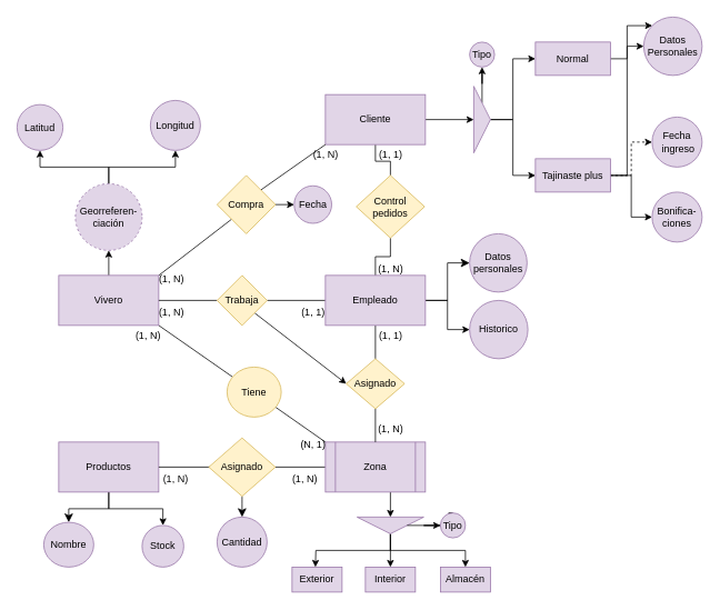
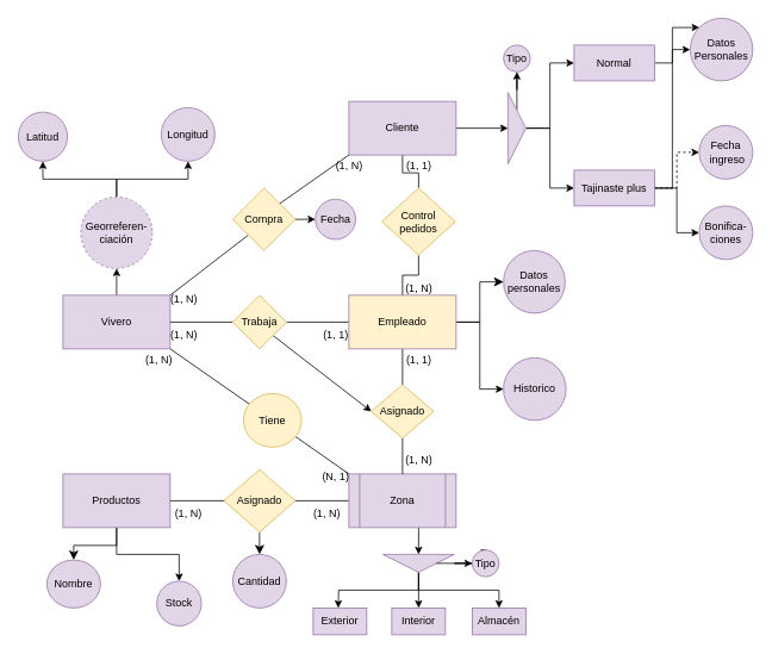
  <mxCell id="0" />
  <mxCell id="1" parent="0" />
  <mxCell id="2" style="rounded=0;orthogonalLoop=1;jettySize=auto;html=1;exitX=1;exitY=0.5;exitDx=0;exitDy=0;entryX=0;entryY=0.5;entryDx=0;entryDy=0;endArrow=none;endFill=0;" parent="1" target="16" edge="1"><mxGeometry relative="1" as="geometry"><mxPoint x="272" y="560" as="sourcePoint" /></mxGeometry></mxCell>
  <mxCell id="3" style="rounded=0;orthogonalLoop=1;jettySize=auto;html=1;endArrow=none;endFill=0;exitX=1;exitY=1;exitDx=0;exitDy=0;" parent="1" source="6" target="19" edge="1"><mxGeometry relative="1" as="geometry"><mxPoint x="468" y="390" as="sourcePoint" /></mxGeometry></mxCell>
  <mxCell id="4" style="edgeStyle=orthogonalEdgeStyle;rounded=0;orthogonalLoop=1;jettySize=auto;html=1;exitX=0.5;exitY=0;exitDx=0;exitDy=0;entryX=0.5;entryY=1;entryDx=0;entryDy=0;" parent="1" source="6" target="30" edge="1"><mxGeometry relative="1" as="geometry" /></mxCell>
  <mxCell id="5" style="rounded=0;orthogonalLoop=1;jettySize=auto;html=1;exitX=1;exitY=0;exitDx=0;exitDy=0;entryX=0;entryY=1;entryDx=0;entryDy=0;endArrow=none;endFill=0;" parent="1" source="6" target="59" edge="1"><mxGeometry relative="1" as="geometry" /></mxCell>
  <mxCell id="6" value="Vivero" style="whiteSpace=wrap;html=1;fillColor=#e1d5e7;strokeColor=#9673a6;" parent="1" vertex="1"><mxGeometry x="70" y="330" width="120" height="60" as="geometry" /></mxCell>
  <mxCell id="7" style="edgeStyle=orthogonalEdgeStyle;rounded=0;orthogonalLoop=1;jettySize=auto;html=1;" parent="1" source="9" target="52" edge="1"><mxGeometry relative="1" as="geometry" /></mxCell>
  <mxCell id="8" style="edgeStyle=orthogonalEdgeStyle;rounded=0;orthogonalLoop=1;jettySize=auto;html=1;exitX=0.5;exitY=1;exitDx=0;exitDy=0;entryX=0.5;entryY=0;entryDx=0;entryDy=0;fontSize=12;startSize=8;endSize=8;" edge="1" parent="1" source="9" target="80"><mxGeometry relative="1" as="geometry" /></mxCell>
  <mxCell id="9" value="Productos" style="whiteSpace=wrap;html=1;fillColor=#e1d5e7;strokeColor=#9673a6;" parent="1" vertex="1"><mxGeometry x="70" y="530" width="120" height="60" as="geometry" /></mxCell>
  <mxCell id="10" value="&lt;div&gt;Exterior&lt;/div&gt;" style="whiteSpace=wrap;html=1;fillColor=#e1d5e7;strokeColor=#9673a6;" parent="1" vertex="1"><mxGeometry x="350" y="680" width="60" height="30" as="geometry" /></mxCell>
  <mxCell id="11" value="Interior" style="whiteSpace=wrap;html=1;fillColor=#e1d5e7;strokeColor=#9673a6;" parent="1" vertex="1"><mxGeometry x="438" y="680" width="60" height="30" as="geometry" /></mxCell>
  <mxCell id="12" value="Almacén" style="whiteSpace=wrap;html=1;fillColor=#e1d5e7;strokeColor=#9673a6;" parent="1" vertex="1"><mxGeometry x="528" y="680" width="60" height="30" as="geometry" /></mxCell>
  <mxCell id="13" style="edgeStyle=orthogonalEdgeStyle;rounded=0;orthogonalLoop=1;jettySize=auto;html=1;exitX=0;exitY=0.5;exitDx=0;exitDy=0;entryX=1;entryY=0.5;entryDx=0;entryDy=0;endArrow=none;endFill=0;" parent="1" source="16" target="9" edge="1"><mxGeometry relative="1" as="geometry" /></mxCell>
  <mxCell id="14" style="rounded=0;orthogonalLoop=1;jettySize=auto;html=1;exitX=1;exitY=0.5;exitDx=0;exitDy=0;entryX=0;entryY=0.5;entryDx=0;entryDy=0;endArrow=none;endFill=0;" parent="1" source="16" target="27" edge="1"><mxGeometry relative="1" as="geometry" /></mxCell>
  <mxCell id="15" style="edgeStyle=none;curved=1;rounded=0;orthogonalLoop=1;jettySize=auto;html=1;exitX=0.5;exitY=1;exitDx=0;exitDy=0;entryX=0.5;entryY=0;entryDx=0;entryDy=0;fontSize=12;startSize=8;endSize=8;" edge="1" parent="1" source="16" target="81"><mxGeometry relative="1" as="geometry" /></mxCell>
  <mxCell id="16" value="Asignado" style="rhombus;whiteSpace=wrap;html=1;fillColor=#fff2cc;strokeColor=#d6b656;" parent="1" vertex="1"><mxGeometry x="250" y="525" width="80" height="70" as="geometry" /></mxCell>
  <mxCell id="17" style="edgeStyle=orthogonalEdgeStyle;rounded=0;orthogonalLoop=1;jettySize=auto;html=1;entryX=0;entryY=0.5;entryDx=0;entryDy=0;" parent="1" target="24" edge="1"><mxGeometry relative="1" as="geometry"><mxPoint x="468" y="590" as="sourcePoint" /></mxGeometry></mxCell>
  <mxCell id="18" style="rounded=0;orthogonalLoop=1;jettySize=auto;html=1;entryX=0;entryY=0;entryDx=0;entryDy=0;endArrow=none;endFill=0;" parent="1" source="19" target="27" edge="1"><mxGeometry relative="1" as="geometry"><mxPoint x="468" y="530" as="targetPoint" /></mxGeometry></mxCell>
  <mxCell id="19" value="Tiene" style="ellipse;whiteSpace=wrap;html=1;fillColor=#fff2cc;strokeColor=#d6b656;" parent="1" vertex="1"><mxGeometry x="272" y="440" width="65" height="60" as="geometry" /></mxCell>
  <mxCell id="20" style="edgeStyle=orthogonalEdgeStyle;rounded=0;orthogonalLoop=1;jettySize=auto;html=1;exitX=0.5;exitY=0;exitDx=0;exitDy=0;" parent="1" source="26" edge="1"><mxGeometry relative="1" as="geometry"><mxPoint x="538" y="630" as="targetPoint" /></mxGeometry></mxCell>
  <mxCell id="21" style="edgeStyle=orthogonalEdgeStyle;rounded=0;orthogonalLoop=1;jettySize=auto;html=1;exitX=1;exitY=0.5;exitDx=0;exitDy=0;entryX=0.5;entryY=0;entryDx=0;entryDy=0;" parent="1" source="24" edge="1"><mxGeometry relative="1" as="geometry"><mxPoint x="378" y="680" as="targetPoint" /></mxGeometry></mxCell>
  <mxCell id="22" style="edgeStyle=orthogonalEdgeStyle;rounded=0;orthogonalLoop=1;jettySize=auto;html=1;entryX=0.5;entryY=0;entryDx=0;entryDy=0;" parent="1" source="24" target="11" edge="1"><mxGeometry relative="1" as="geometry" /></mxCell>
  <mxCell id="23" style="edgeStyle=orthogonalEdgeStyle;rounded=0;orthogonalLoop=1;jettySize=auto;html=1;exitX=1;exitY=0.5;exitDx=0;exitDy=0;entryX=0.5;entryY=0;entryDx=0;entryDy=0;" parent="1" source="24" target="12" edge="1"><mxGeometry relative="1" as="geometry" /></mxCell>
  <mxCell id="24" value="" style="triangle;whiteSpace=wrap;html=1;rotation=90;fillColor=#e1d5e7;strokeColor=#9673a6;" parent="1" vertex="1"><mxGeometry x="458" y="590" width="20" height="80" as="geometry" /></mxCell>
  <mxCell id="25" value="" style="edgeStyle=orthogonalEdgeStyle;rounded=0;orthogonalLoop=1;jettySize=auto;html=1;exitX=0.5;exitY=0;exitDx=0;exitDy=0;" parent="1" source="24" target="26" edge="1"><mxGeometry relative="1" as="geometry"><mxPoint x="538" y="630" as="targetPoint" /><mxPoint x="488" y="630" as="sourcePoint" /></mxGeometry></mxCell>
  <mxCell id="26" value="Tipo" style="ellipse;whiteSpace=wrap;html=1;fillColor=#e1d5e7;strokeColor=#9673a6;" parent="1" vertex="1"><mxGeometry x="528" y="615" width="30" height="30" as="geometry" /></mxCell>
  <mxCell id="27" value="Zona" style="shape=process;whiteSpace=wrap;html=1;backgroundOutline=1;fillColor=#e1d5e7;strokeColor=#9673a6;" parent="1" vertex="1"><mxGeometry x="390" y="530" width="120" height="60" as="geometry" /></mxCell>
  <mxCell id="28" style="edgeStyle=orthogonalEdgeStyle;rounded=0;orthogonalLoop=1;jettySize=auto;html=1;exitX=0.5;exitY=0;exitDx=0;exitDy=0;entryX=0.5;entryY=1;entryDx=0;entryDy=0;" parent="1" source="30" target="31" edge="1"><mxGeometry relative="1" as="geometry" /></mxCell>
  <mxCell id="29" style="edgeStyle=orthogonalEdgeStyle;rounded=0;orthogonalLoop=1;jettySize=auto;html=1;entryX=0.5;entryY=1;entryDx=0;entryDy=0;exitX=0.5;exitY=0;exitDx=0;exitDy=0;" parent="1" source="30" target="32" edge="1"><mxGeometry relative="1" as="geometry" /></mxCell>
  <mxCell id="30" value="&lt;div&gt;Georreferen-&lt;/div&gt;&lt;div&gt;ciación&lt;/div&gt;" style="ellipse;whiteSpace=wrap;html=1;fillColor=#e1d5e7;strokeColor=#9673a6;dashed=1;" parent="1" vertex="1"><mxGeometry x="90" y="220" width="80" height="80" as="geometry" /></mxCell>
  <mxCell id="31" value="Latitud" style="ellipse;whiteSpace=wrap;html=1;fillColor=#e1d5e7;strokeColor=#9673a6;" parent="1" vertex="1"><mxGeometry x="20" y="125" width="55" height="55" as="geometry" /></mxCell>
  <mxCell id="32" value="Longitud" style="ellipse;whiteSpace=wrap;html=1;fillColor=#e1d5e7;strokeColor=#9673a6;" parent="1" vertex="1"><mxGeometry x="180" y="120" width="60" height="60" as="geometry" /></mxCell>
  <mxCell id="33" value="(1, N)" style="text;html=1;align=center;verticalAlign=middle;resizable=0;points=[];autosize=1;strokeColor=none;fillColor=none;" parent="1" vertex="1"><mxGeometry x="152" y="388" width="50" height="30" as="geometry" /></mxCell>
  <mxCell id="34" value="(N, 1)" style="text;html=1;align=center;verticalAlign=middle;resizable=0;points=[];autosize=1;strokeColor=none;fillColor=none;" parent="1" vertex="1"><mxGeometry x="350" y="518" width="50" height="30" as="geometry" /></mxCell>
  <mxCell id="35" value="(1, N)" style="text;html=1;align=center;verticalAlign=middle;resizable=0;points=[];autosize=1;strokeColor=none;fillColor=none;" parent="1" vertex="1"><mxGeometry x="340" y="560" width="50" height="30" as="geometry" /></mxCell>
  <mxCell id="36" value="(1, N)" style="text;html=1;align=center;verticalAlign=middle;resizable=0;points=[];autosize=1;strokeColor=none;fillColor=none;" parent="1" vertex="1"><mxGeometry x="185" y="560" width="50" height="30" as="geometry" /></mxCell>
  <mxCell id="37" style="edgeStyle=orthogonalEdgeStyle;rounded=0;orthogonalLoop=1;jettySize=auto;html=1;exitX=0;exitY=0.5;exitDx=0;exitDy=0;entryX=1;entryY=0.5;entryDx=0;entryDy=0;endArrow=none;endFill=0;" parent="1" source="42" target="45" edge="1"><mxGeometry relative="1" as="geometry" /></mxCell>
  <mxCell id="38" style="rounded=0;orthogonalLoop=1;jettySize=auto;html=1;exitX=0.5;exitY=1;exitDx=0;exitDy=0;entryX=0.5;entryY=0;entryDx=0;entryDy=0;endArrow=none;endFill=0;" parent="1" source="42" target="49" edge="1"><mxGeometry relative="1" as="geometry"><mxPoint x="728" y="390" as="sourcePoint" /></mxGeometry></mxCell>
  <mxCell id="39" style="edgeStyle=orthogonalEdgeStyle;rounded=0;orthogonalLoop=1;jettySize=auto;html=1;exitX=1;exitY=0.5;exitDx=0;exitDy=0;entryX=0;entryY=0.5;entryDx=0;entryDy=0;" parent="1" source="42" target="53" edge="1"><mxGeometry relative="1" as="geometry" /></mxCell>
  <mxCell id="40" style="edgeStyle=orthogonalEdgeStyle;rounded=0;orthogonalLoop=1;jettySize=auto;html=1;exitX=0.5;exitY=0;exitDx=0;exitDy=0;entryX=0.5;entryY=1;entryDx=0;entryDy=0;endArrow=none;endFill=0;" parent="1" source="42" target="77" edge="1"><mxGeometry relative="1" as="geometry" /></mxCell>
  <mxCell id="41" style="edgeStyle=orthogonalEdgeStyle;rounded=0;orthogonalLoop=1;jettySize=auto;html=1;exitX=1;exitY=0.5;exitDx=0;exitDy=0;entryX=0;entryY=0.5;entryDx=0;entryDy=0;fontSize=12;startSize=8;endSize=8;" edge="1" parent="1" source="42" target="82"><mxGeometry relative="1" as="geometry" /></mxCell>
- <mxCell id="42" value="Empleado" style="whiteSpace=wrap;html=1;fillColor=#e1d5e7;strokeColor=#9673a6;" parent="1" vertex="1"><mxGeometry x="390" y="330" width="120" height="60" as="geometry" /></mxCell>
+ <mxCell id="42" value="Empleado" style="whiteSpace=wrap;html=1;fillColor=#fff2cc;strokeColor=#9673a6;" parent="1" vertex="1"><mxGeometry x="390" y="330" width="120" height="60" as="geometry" /></mxCell>
  <mxCell id="43" style="edgeStyle=orthogonalEdgeStyle;rounded=0;orthogonalLoop=1;jettySize=auto;html=1;exitX=0;exitY=0.5;exitDx=0;exitDy=0;entryX=1;entryY=0.5;entryDx=0;entryDy=0;endArrow=none;endFill=0;" parent="1" source="45" target="6" edge="1"><mxGeometry relative="1" as="geometry" /></mxCell>
  <mxCell id="44" style="rounded=0;orthogonalLoop=1;jettySize=auto;html=1;entryX=0;entryY=0.5;entryDx=0;entryDy=0;exitX=1;exitY=1;exitDx=0;exitDy=0;" parent="1" source="45" target="49" edge="1"><mxGeometry relative="1" as="geometry"><mxPoint x="628" y="390" as="sourcePoint" /></mxGeometry></mxCell>
  <mxCell id="45" value="Trabaja" style="rhombus;whiteSpace=wrap;html=1;fillColor=#fff2cc;strokeColor=#d6b656;" parent="1" vertex="1"><mxGeometry x="260" y="330" width="60" height="60" as="geometry" /></mxCell>
  <mxCell id="46" value="(1, 1)" style="text;html=1;align=center;verticalAlign=middle;resizable=0;points=[];autosize=1;strokeColor=none;fillColor=none;" parent="1" vertex="1"><mxGeometry x="350" y="360" width="50" height="30" as="geometry" /></mxCell>
  <mxCell id="47" value="(1, N)" style="text;html=1;align=center;verticalAlign=middle;resizable=0;points=[];autosize=1;strokeColor=none;fillColor=none;" parent="1" vertex="1"><mxGeometry x="180" y="360" width="50" height="30" as="geometry" /></mxCell>
  <mxCell id="48" style="rounded=0;orthogonalLoop=1;jettySize=auto;html=1;exitX=0.5;exitY=1;exitDx=0;exitDy=0;entryX=0.5;entryY=0;entryDx=0;entryDy=0;endArrow=none;endFill=0;" parent="1" source="49" target="27" edge="1"><mxGeometry relative="1" as="geometry" /></mxCell>
  <mxCell id="49" value="Asignado" style="rhombus;whiteSpace=wrap;html=1;fillColor=#fff2cc;strokeColor=#d6b656;" parent="1" vertex="1"><mxGeometry x="415" y="430" width="70" height="60" as="geometry" /></mxCell>
  <mxCell id="50" value="(1, 1)" style="text;html=1;align=center;verticalAlign=middle;resizable=0;points=[];autosize=1;strokeColor=none;fillColor=none;" parent="1" vertex="1"><mxGeometry x="443" y="388" width="50" height="30" as="geometry" /></mxCell>
  <mxCell id="51" value="(1, N)" style="text;html=1;align=center;verticalAlign=middle;resizable=0;points=[];autosize=1;strokeColor=none;fillColor=none;" parent="1" vertex="1"><mxGeometry x="443" y="500" width="50" height="30" as="geometry" /></mxCell>
- <mxCell id="52" value="Stock" style="ellipse;whiteSpace=wrap;html=1;fillColor=#e1d5e7;strokeColor=#9673a6;" parent="1" vertex="1"><mxGeometry x="170" y="630" width="50" height="50" as="geometry" /></mxCell>
- <mxCell id="53" value="&lt;div&gt;Historico&lt;br&gt;&lt;/div&gt;" style="ellipse;whiteSpace=wrap;html=1;fillColor=#e1d5e7;strokeColor=#9673a6;" parent="1" vertex="1"><mxGeometry x="563" y="360" width="70" height="70" as="geometry" /></mxCell>
+ <mxCell id="52" value="Stock" style="ellipse;whiteSpace=wrap;html=1;fillColor=#e1d5e7;strokeColor=#9673a6;" parent="1" vertex="1"><mxGeometry x="175" y="650" width="50" height="50" as="geometry" /></mxCell>
+ <mxCell id="53" value="&lt;div&gt;Historico&lt;br&gt;&lt;/div&gt;" style="ellipse;whiteSpace=wrap;html=1;fillColor=#e1d5e7;strokeColor=#9673a6;" parent="1" vertex="1"><mxGeometry x="563" y="400" width="70" height="70" as="geometry" /></mxCell>
  <mxCell id="54" style="edgeStyle=orthogonalEdgeStyle;rounded=0;orthogonalLoop=1;jettySize=auto;html=1;exitX=1;exitY=0.5;exitDx=0;exitDy=0;entryX=0;entryY=0.5;entryDx=0;entryDy=0;" parent="1" source="56" target="65" edge="1"><mxGeometry relative="1" as="geometry" /></mxCell>
  <mxCell id="55" style="edgeStyle=orthogonalEdgeStyle;rounded=0;orthogonalLoop=1;jettySize=auto;html=1;exitX=0.5;exitY=1;exitDx=0;exitDy=0;entryX=0.5;entryY=0;entryDx=0;entryDy=0;endArrow=none;endFill=0;" parent="1" source="56" target="77" edge="1"><mxGeometry relative="1" as="geometry" /></mxCell>
  <mxCell id="56" value="Cliente" style="whiteSpace=wrap;html=1;fillColor=#e1d5e7;strokeColor=#9673a6;" parent="1" vertex="1"><mxGeometry x="390" y="113" width="120" height="60" as="geometry" /></mxCell>
  <mxCell id="57" style="rounded=0;orthogonalLoop=1;jettySize=auto;html=1;exitX=1;exitY=0;exitDx=0;exitDy=0;entryX=0;entryY=1;entryDx=0;entryDy=0;endArrow=none;endFill=0;" parent="1" source="59" target="56" edge="1"><mxGeometry relative="1" as="geometry" /></mxCell>
  <mxCell id="58" style="edgeStyle=orthogonalEdgeStyle;rounded=0;orthogonalLoop=1;jettySize=auto;html=1;exitX=1;exitY=0.5;exitDx=0;exitDy=0;entryX=0;entryY=0.5;entryDx=0;entryDy=0;" parent="1" source="59" target="74" edge="1"><mxGeometry relative="1" as="geometry" /></mxCell>
  <mxCell id="59" value="Compra" style="rhombus;whiteSpace=wrap;html=1;fillColor=#fff2cc;strokeColor=#d6b656;" parent="1" vertex="1"><mxGeometry x="260" y="210" width="70" height="70" as="geometry" /></mxCell>
  <mxCell id="60" value="(1, N)" style="text;html=1;align=center;verticalAlign=middle;resizable=0;points=[];autosize=1;strokeColor=none;fillColor=none;" parent="1" vertex="1"><mxGeometry x="180" y="320" width="50" height="30" as="geometry" /></mxCell>
  <mxCell id="61" value="(1, N)" style="text;html=1;align=center;verticalAlign=middle;resizable=0;points=[];autosize=1;strokeColor=none;fillColor=none;" parent="1" vertex="1"><mxGeometry x="365" y="170" width="50" height="30" as="geometry" /></mxCell>
  <mxCell id="62" style="edgeStyle=orthogonalEdgeStyle;rounded=0;orthogonalLoop=1;jettySize=auto;html=1;exitX=0.5;exitY=0;exitDx=0;exitDy=0;entryX=0.5;entryY=1;entryDx=0;entryDy=0;" parent="1" source="65" target="66" edge="1"><mxGeometry relative="1" as="geometry" /></mxCell>
  <mxCell id="63" style="edgeStyle=orthogonalEdgeStyle;rounded=0;orthogonalLoop=1;jettySize=auto;html=1;exitX=1;exitY=0.5;exitDx=0;exitDy=0;entryX=0;entryY=0.5;entryDx=0;entryDy=0;" parent="1" source="65" target="68" edge="1"><mxGeometry relative="1" as="geometry" /></mxCell>
  <mxCell id="64" style="edgeStyle=orthogonalEdgeStyle;rounded=0;orthogonalLoop=1;jettySize=auto;html=1;exitX=1;exitY=0.5;exitDx=0;exitDy=0;entryX=0;entryY=0.5;entryDx=0;entryDy=0;" parent="1" source="65" target="72" edge="1"><mxGeometry relative="1" as="geometry" /></mxCell>
  <mxCell id="65" value="" style="triangle;whiteSpace=wrap;html=1;rotation=0;fillColor=#e1d5e7;strokeColor=#9673a6;" parent="1" vertex="1"><mxGeometry x="568" y="103" width="20" height="80" as="geometry" /></mxCell>
  <mxCell id="66" value="Tipo" style="ellipse;whiteSpace=wrap;html=1;fillColor=#e1d5e7;strokeColor=#9673a6;" parent="1" vertex="1"><mxGeometry x="563" y="50" width="30" height="30" as="geometry" /></mxCell>
  <mxCell id="67" style="edgeStyle=orthogonalEdgeStyle;rounded=0;orthogonalLoop=1;jettySize=auto;html=1;exitX=1;exitY=0.5;exitDx=0;exitDy=0;entryX=0;entryY=0;entryDx=0;entryDy=0;" parent="1" source="68" target="75" edge="1"><mxGeometry relative="1" as="geometry" /></mxCell>
  <mxCell id="68" value="Normal" style="whiteSpace=wrap;html=1;fillColor=#e1d5e7;strokeColor=#9673a6;" parent="1" vertex="1"><mxGeometry x="642" y="50" width="90" height="40" as="geometry" /></mxCell>
  <mxCell id="69" style="edgeStyle=orthogonalEdgeStyle;rounded=0;orthogonalLoop=1;jettySize=auto;html=1;exitX=1;exitY=0.5;exitDx=0;exitDy=0;entryX=0;entryY=0.5;entryDx=0;entryDy=0;" parent="1" source="72" target="75" edge="1"><mxGeometry relative="1" as="geometry" /></mxCell>
  <mxCell id="70" style="edgeStyle=orthogonalEdgeStyle;rounded=0;orthogonalLoop=1;jettySize=auto;html=1;exitX=1;exitY=0.5;exitDx=0;exitDy=0;entryX=0;entryY=0.5;entryDx=0;entryDy=0;dashed=1;" parent="1" source="72" target="76" edge="1"><mxGeometry relative="1" as="geometry" /></mxCell>
  <mxCell id="71" style="edgeStyle=orthogonalEdgeStyle;rounded=0;orthogonalLoop=1;jettySize=auto;html=1;exitX=1;exitY=0.5;exitDx=0;exitDy=0;entryX=0;entryY=0.5;entryDx=0;entryDy=0;" parent="1" source="72" target="73" edge="1"><mxGeometry relative="1" as="geometry" /></mxCell>
  <mxCell id="72" value="Tajinaste plus" style="whiteSpace=wrap;html=1;fillColor=#e1d5e7;strokeColor=#9673a6;" parent="1" vertex="1"><mxGeometry x="642" y="190" width="90" height="40" as="geometry" /></mxCell>
  <mxCell id="73" value="Bonifica-ciones" style="ellipse;whiteSpace=wrap;html=1;fillColor=#e1d5e7;strokeColor=#9673a6;" parent="1" vertex="1"><mxGeometry x="782" y="230" width="60" height="60" as="geometry" /></mxCell>
  <mxCell id="74" value="Fecha" style="ellipse;whiteSpace=wrap;html=1;fillColor=#e1d5e7;strokeColor=#9673a6;" parent="1" vertex="1"><mxGeometry x="352.5" y="222.5" width="45" height="45" as="geometry" /></mxCell>
  <mxCell id="75" value="Datos Personales" style="ellipse;whiteSpace=wrap;html=1;fillColor=#e1d5e7;strokeColor=#9673a6;" parent="1" vertex="1"><mxGeometry x="772" y="20" width="70" height="70" as="geometry" /></mxCell>
  <mxCell id="76" value="Fecha&lt;div&gt;&amp;nbsp;ingreso&lt;/div&gt;" style="ellipse;whiteSpace=wrap;html=1;fillColor=#e1d5e7;strokeColor=#9673a6;" parent="1" vertex="1"><mxGeometry x="782" y="140" width="60" height="60" as="geometry" /></mxCell>
  <mxCell id="77" value="Control pedidos" style="rhombus;whiteSpace=wrap;html=1;fillColor=#fff2cc;strokeColor=#d6b656;" parent="1" vertex="1"><mxGeometry x="427" y="210" width="82" height="75" as="geometry" /></mxCell>
  <mxCell id="78" value="(1, 1)" style="text;html=1;align=center;verticalAlign=middle;resizable=0;points=[];autosize=1;strokeColor=none;fillColor=none;" parent="1" vertex="1"><mxGeometry x="443" y="170" width="50" height="30" as="geometry" /></mxCell>
  <mxCell id="79" value="(1, N)" style="text;html=1;align=center;verticalAlign=middle;resizable=0;points=[];autosize=1;strokeColor=none;fillColor=none;" parent="1" vertex="1"><mxGeometry x="443" y="308" width="50" height="30" as="geometry" /></mxCell>
  <mxCell id="80" value="Nombre" style="ellipse;whiteSpace=wrap;html=1;fillColor=#e1d5e7;strokeColor=#9673a6;" vertex="1" parent="1"><mxGeometry x="52" y="626.25" width="60" height="53.75" as="geometry" /></mxCell>
  <mxCell id="81" value="Cantidad" style="ellipse;whiteSpace=wrap;html=1;fillColor=#e1d5e7;strokeColor=#9673a6;" vertex="1" parent="1"><mxGeometry x="260" y="620" width="60" height="60" as="geometry" /></mxCell>
  <mxCell id="82" value="Datos&lt;div&gt;&lt;span style=&quot;background-color: initial;&quot;&gt;personales&lt;/span&gt;&lt;/div&gt;" style="ellipse;whiteSpace=wrap;html=1;fillColor=#e1d5e7;strokeColor=#9673a6;" vertex="1" parent="1"><mxGeometry x="563" y="280" width="69" height="70" as="geometry" /></mxCell>
